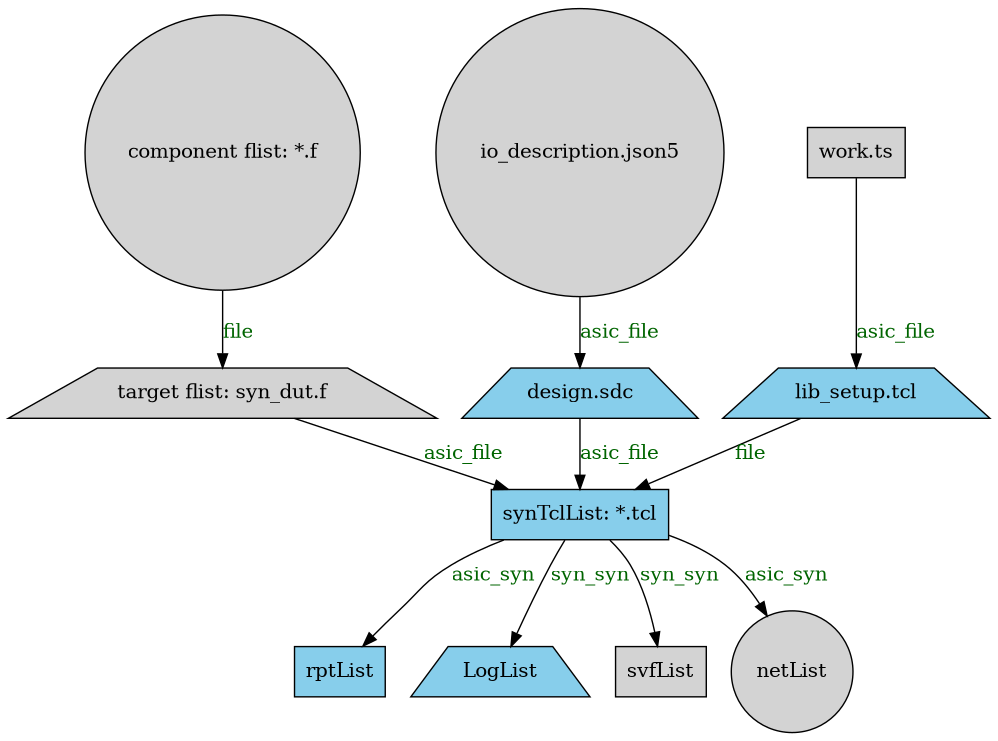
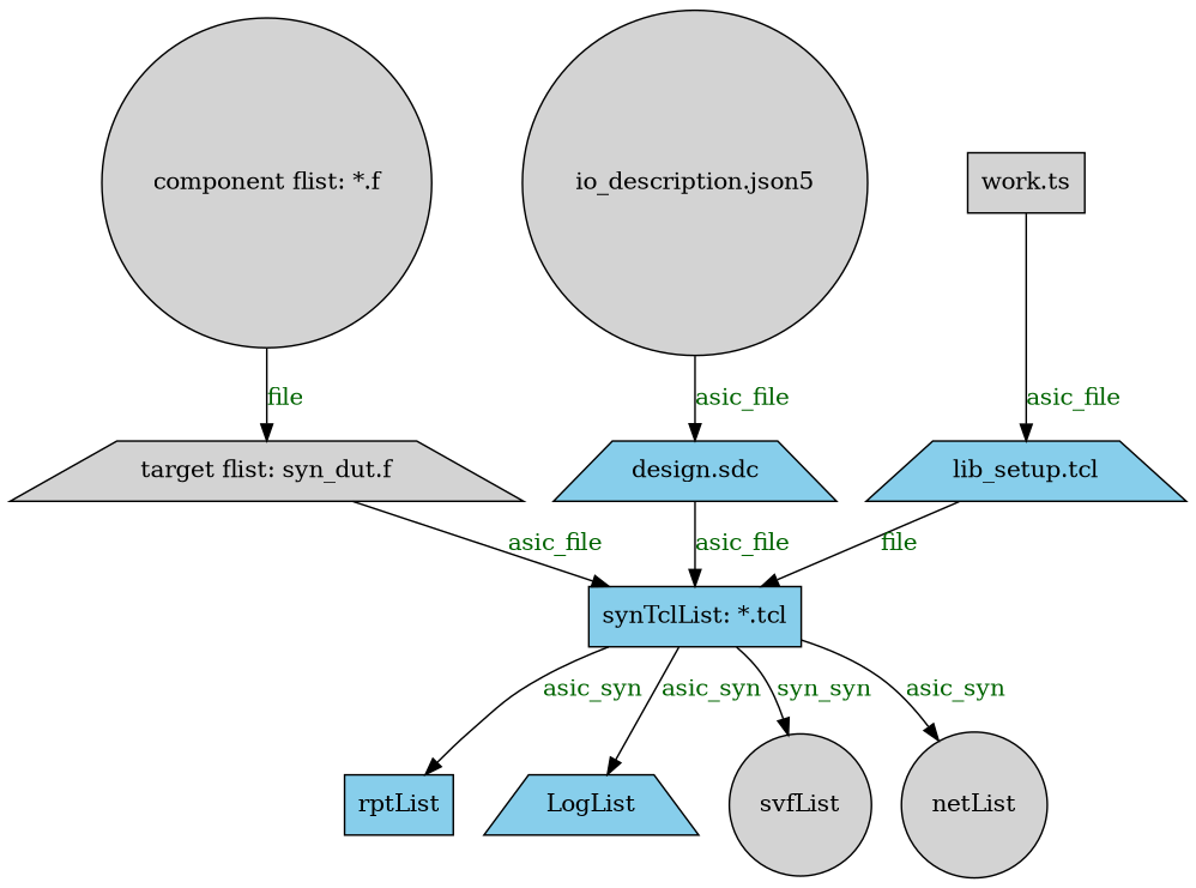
  digraph {
    node [fillcolor=lightgrey shape=circle style=filled]
    edge [fontcolor=darkgreen]
    n1 [label="component flist: *.f"]
    n2 [label="target flist: syn_dut.f" shape=trapezium]
    n3 [fillcolor=skyblue label="synTclList: *.tcl" shape=box]
    rptList [fillcolor=skyblue shape=box]
    LogList [fillcolor=skyblue shape=trapezium]
-   svfList [shape=box]
+   svfList
    netList
    n8 [label="io_description.json5"]
    n9 [fillcolor=skyblue label="design.sdc" shape=trapezium]
    n10 [label="work.ts" shape=box]
    n11 [fillcolor=skyblue label="lib_setup.tcl" shape=trapezium]
    n1 -> n2 [label=file]
    n2 -> n3 [label=asic_file]
    n3 -> rptList [label=asic_syn]
-   n3 -> LogList [label=syn_syn]
+   n3 -> LogList [label=asic_syn]
    n3 -> svfList [label=syn_syn]
    n3 -> netList [label=asic_syn]
    n8 -> n9 [label=asic_file]
    n9 -> n3 [label=asic_file]
    n10 -> n11 [label=asic_file]
    n11 -> n3 [label=file]
  }
